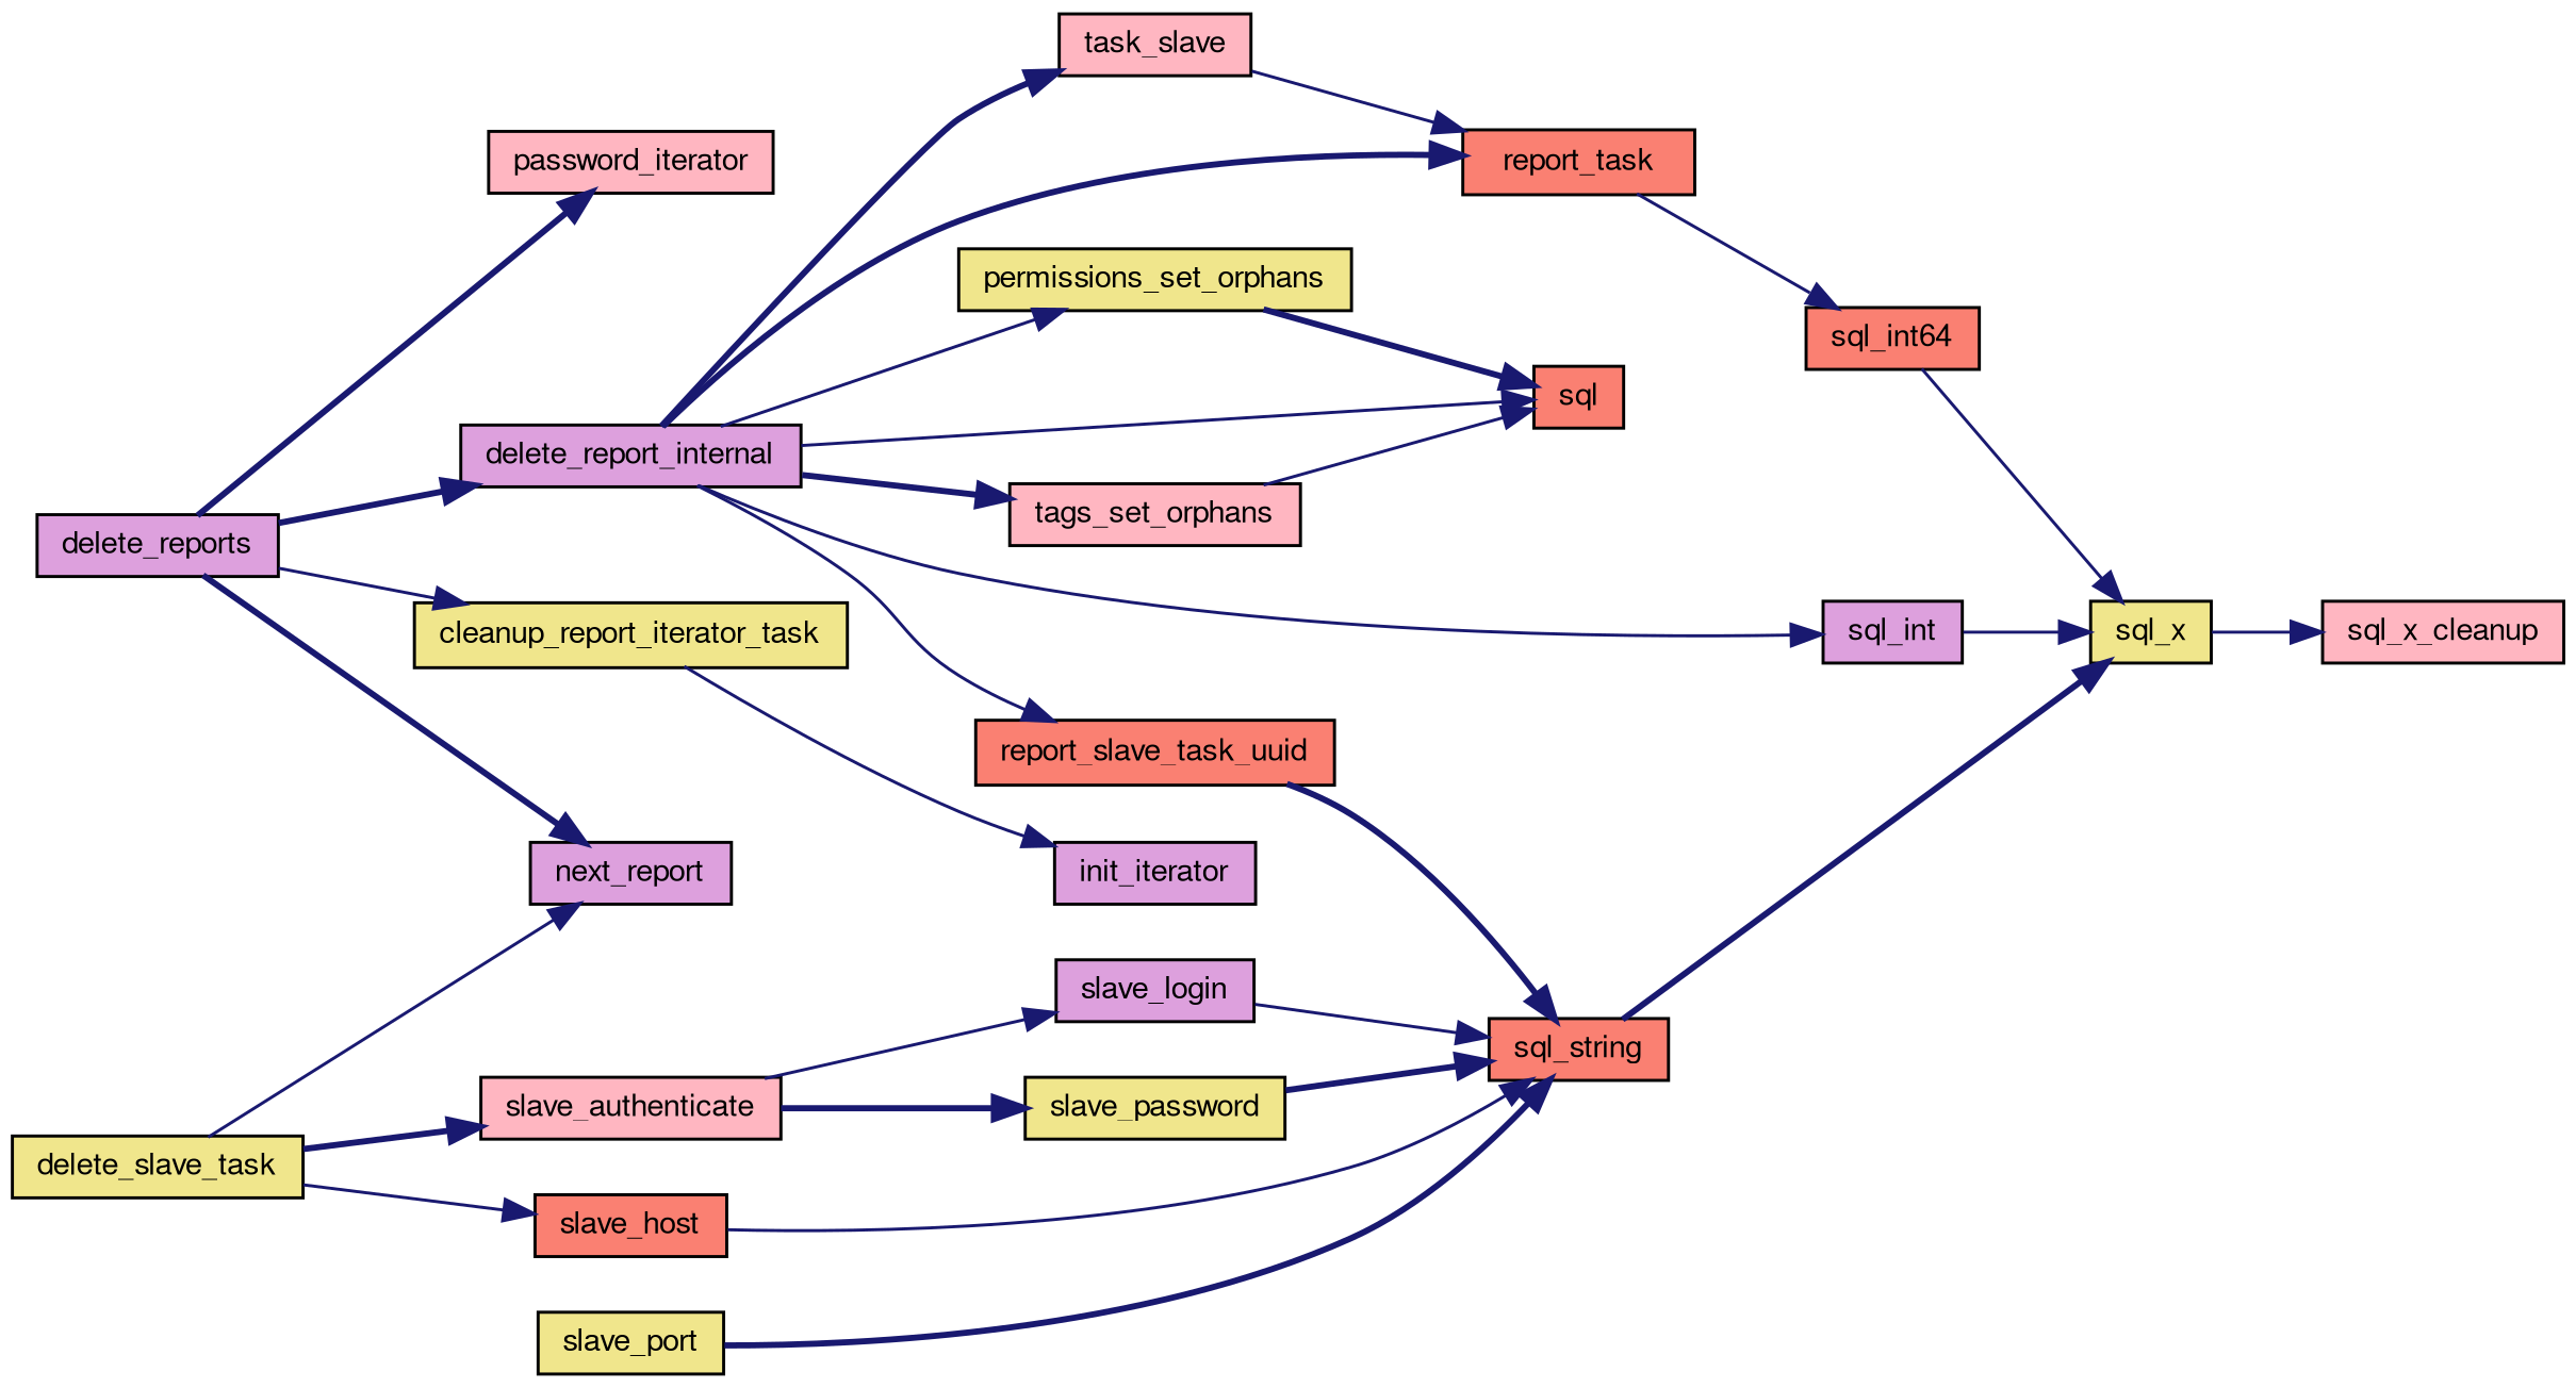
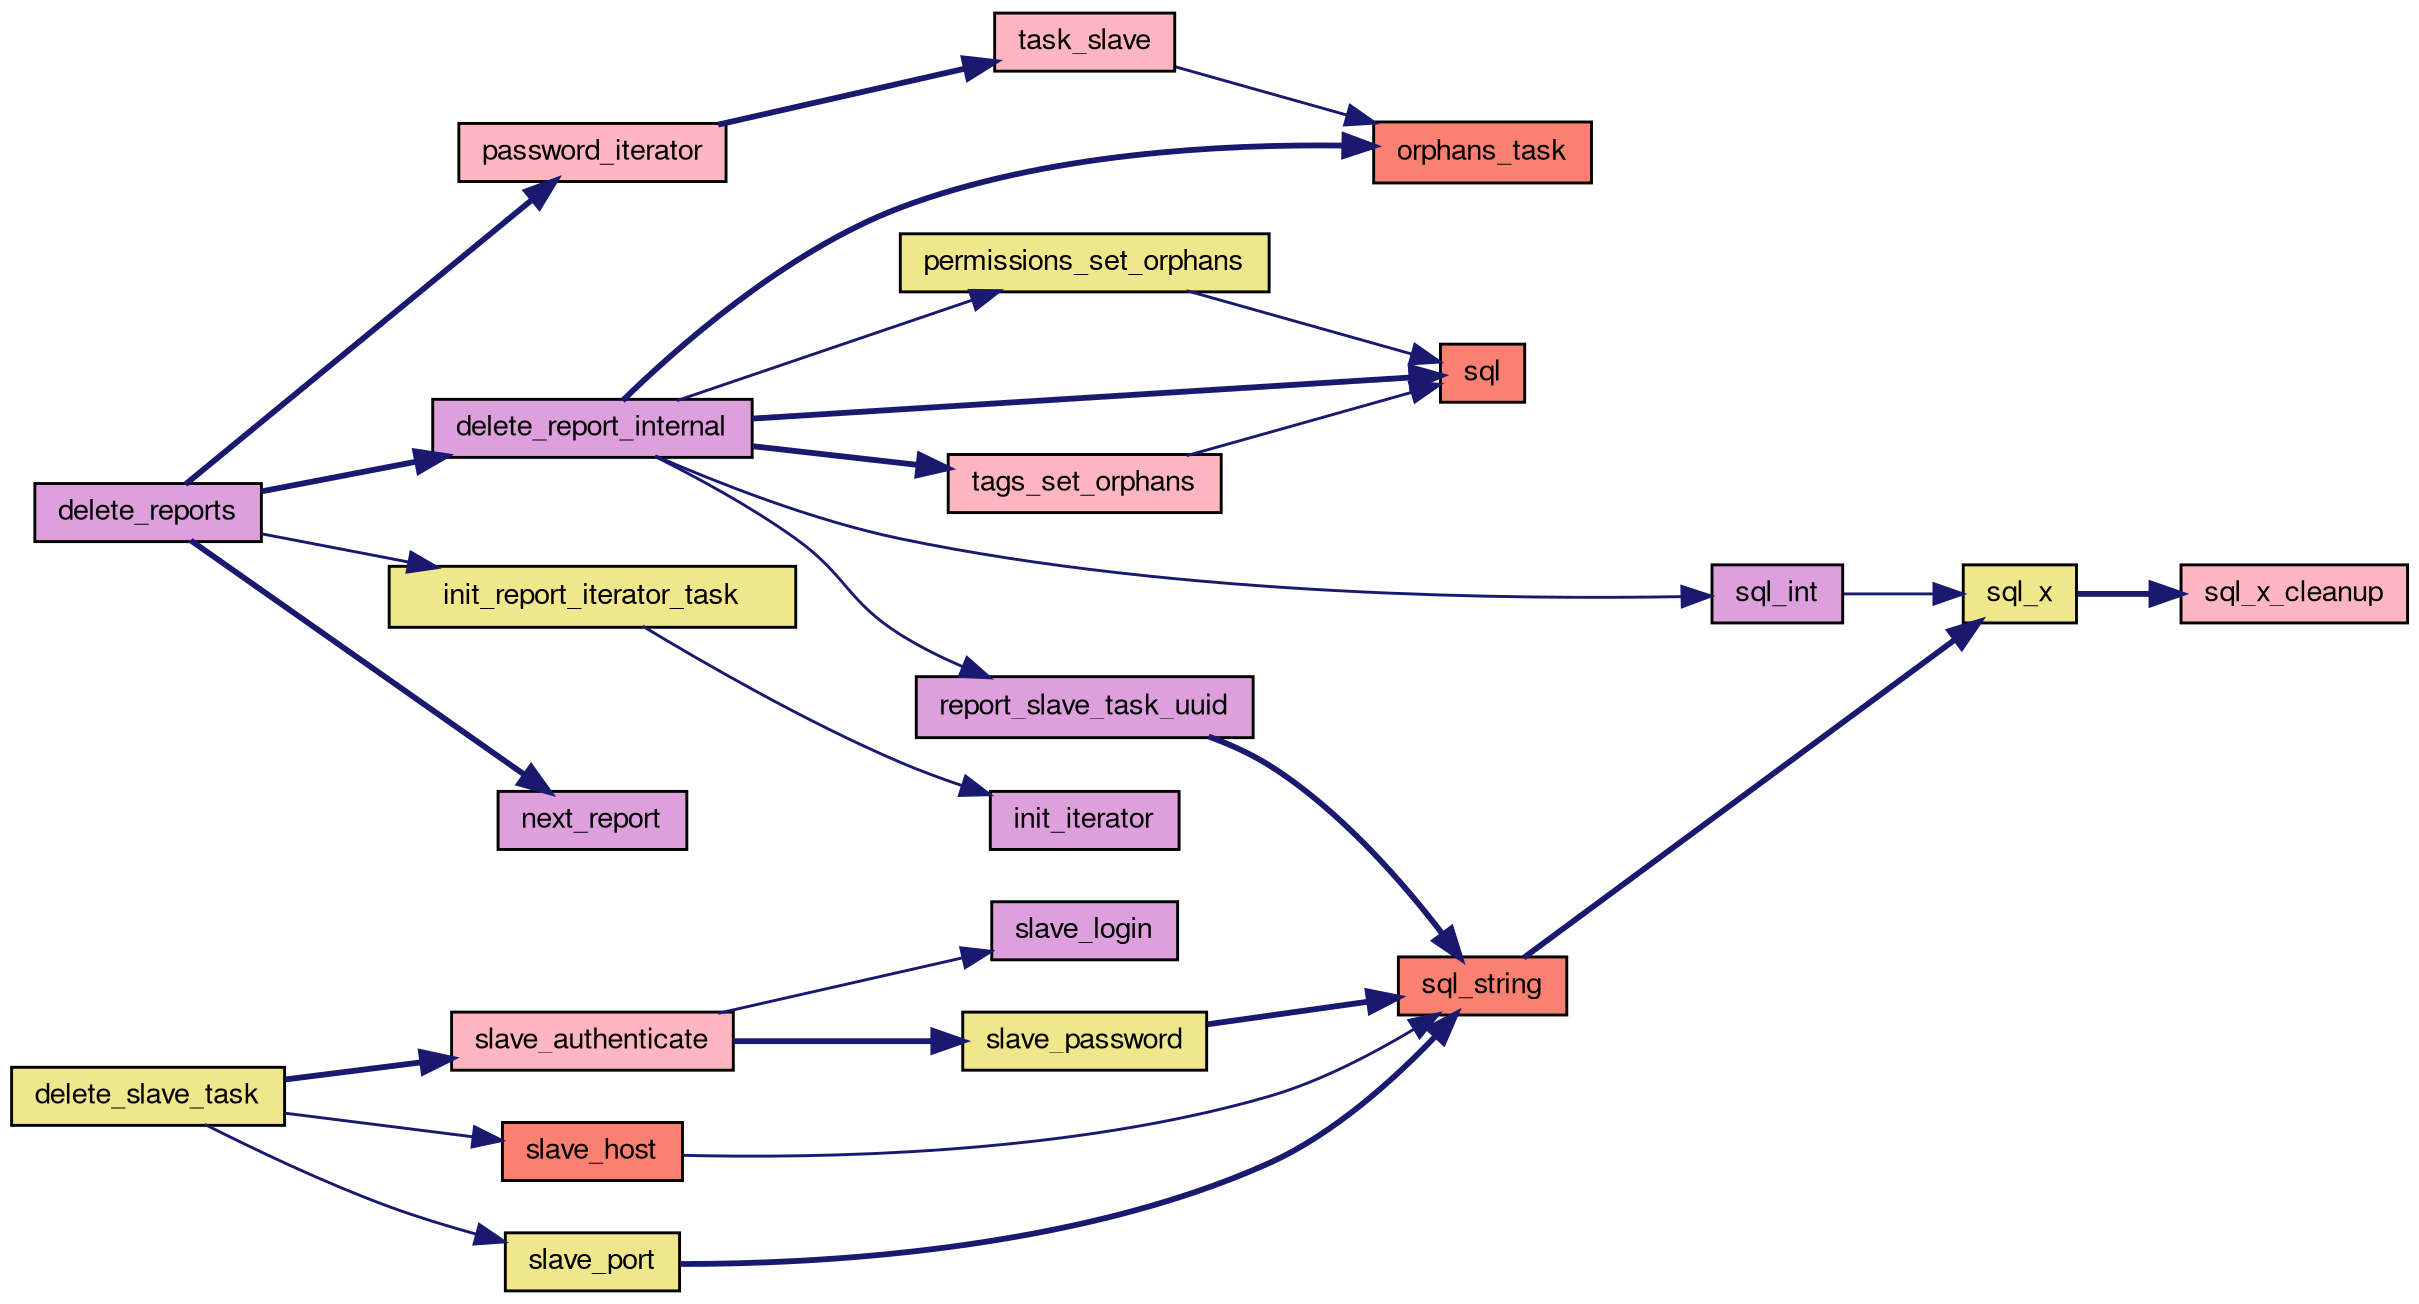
  digraph {
    rankdir=LR
    node [color=black fillcolor=plum fontname=FreeSans fontsize=10 shape=record style=filled]
    edge [color=midnightblue fontname=FreeSans fontsize=10 labelfontname=FreeSans labelfontsize=10 style=solid]
    n1 [fontcolor=black height=0.2 label=delete_reports width=0.4]
    n2 [fillcolor=lightpink height=0.2 label=password_iterator width=0.4]
    n3 [height=0.2 label=delete_report_internal width=0.4]
-   n4 [fillcolor=khaki height=0.2 label=cleanup_report_iterator_task width=0.4]
+   n4 [fillcolor=khaki height=0.2 label=init_report_iterator_task width=0.4]
    n5 [height=0.2 label=next_report width=0.4]
    n6 [fillcolor=khaki height=0.2 label=permissions_set_orphans width=0.4]
    n7 [fillcolor=salmon height=0.2 label=sql width=0.4]
    n8 [height=0.2 label=sql_int width=0.4]
-   n9 [fillcolor=salmon height=0.2 label=report_slave_task_uuid width=0.4]
-   n10 [fillcolor=salmon height=0.2 label=report_task width=0.4]
+   n9 [height=0.2 label=report_slave_task_uuid width=0.4]
+   n10 [fillcolor=salmon height=0.2 label=orphans_task width=0.4]
    n11 [fillcolor=lightpink height=0.2 label=tags_set_orphans width=0.4]
    n12 [fillcolor=lightpink height=0.2 label=task_slave width=0.4]
    n13 [height=0.2 label=init_iterator width=0.4]
    n14 [fillcolor=khaki height=0.2 label=delete_slave_task width=0.4]
    n15 [fillcolor=lightpink height=0.2 label=slave_authenticate width=0.4]
    n16 [fillcolor=salmon height=0.2 label=slave_host width=0.4]
    n17 [fillcolor=khaki height=0.2 label=slave_port width=0.4]
    n18 [fillcolor=khaki height=0.2 label=sql_x width=0.4]
    n19 [fillcolor=salmon height=0.2 label=sql_string width=0.4]
-   n20 [fillcolor=salmon height=0.2 label=sql_int64 width=0.4]
    n21 [height=0.2 label=slave_login width=0.4]
    n22 [fillcolor=khaki height=0.2 label=slave_password width=0.4]
    n23 [fillcolor=lightpink height=0.2 label=sql_x_cleanup width=0.4]
    n1 -> n2 [style=bold]
    n1 -> n3 [style=bold]
    n1 -> n4
    n1 -> n5 [style=bold]
    n3 -> n6
-   n3 -> n7
+   n3 -> n7 [style=bold]
    n3 -> n8
    n3 -> n9
    n3 -> n10 [style=bold]
    n3 -> n11 [style=bold]
-   n3 -> n12 [style=bold]
+   n2 -> n12 [style=bold]
    n4 -> n13
-   n6 -> n7 [style=bold]
+   n6 -> n7
    n8 -> n18
    n9 -> n19 [style=bold]
-   n10 -> n20
    n11 -> n7
    n12 -> n10
    n14 -> n15 [style=bold]
    n14 -> n16
-   n14 -> n5
+   n14 -> n17
    n15 -> n21
    n15 -> n22 [style=bold]
    n16 -> n19
    n17 -> n19 [style=bold]
-   n18 -> n23
+   n18 -> n23 [style=bold]
    n19 -> n18 [style=bold]
-   n20 -> n18
-   n21 -> n19
    n22 -> n19 [style=bold]
  }
